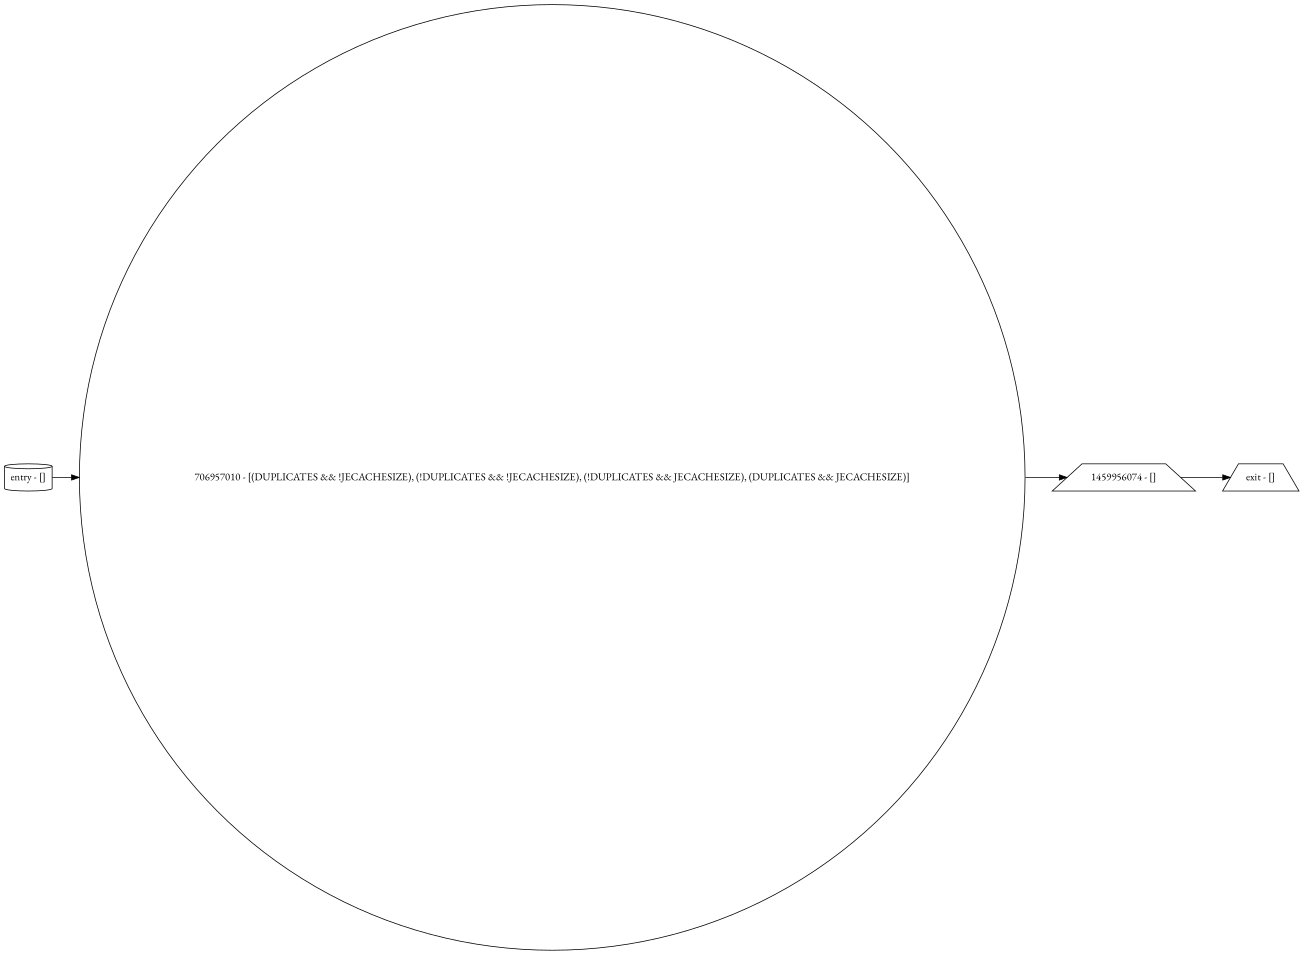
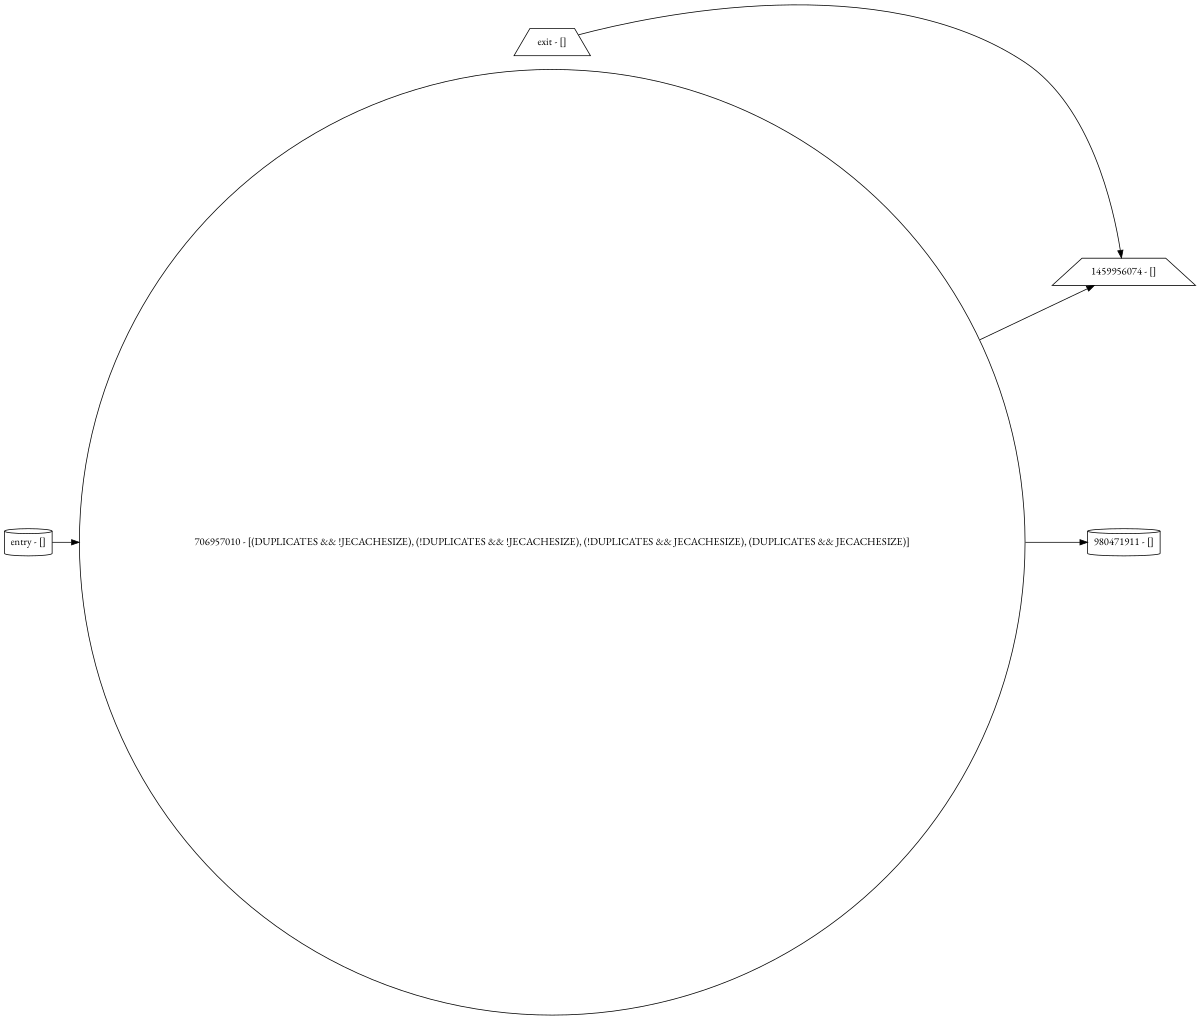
  digraph {
    fontname="EB Garamond"
    rankdir=LR
    node [fontname="EB Garamond" shape=cylinder]
    edge [fontname="EB Garamond"]
    n1 [label="entry - []"]
    n2 [label="706957010 - [(DUPLICATES && !JECACHESIZE), (!DUPLICATES && !JECACHESIZE), (!DUPLICATES && JECACHESIZE), (DUPLICATES && JECACHESIZE)]" shape=circle]
    n3 [label="1459956074 - []" shape=trapezium]
+   n4 [label="980471911 - []"]
    n5 [label="exit - []" shape=trapezium]
    n1 -> n2
    n2 -> n3
-   n3 -> n5
+   n2 -> n4
+   n5 -> n3
  }
